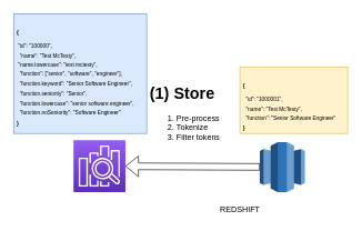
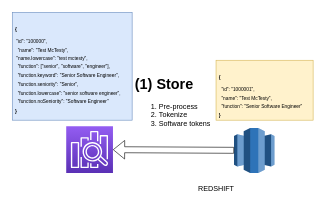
  <mxCell id="0" />
  <mxCell id="1" parent="0" />
  <mxCell id="2" value="" style="outlineConnect=0;fontColor=#232F3E;gradientColor=#945DF2;gradientDirection=north;fillColor=#5A30B5;strokeColor=#ffffff;dashed=0;verticalLabelPosition=bottom;verticalAlign=top;align=center;html=1;fontSize=12;fontStyle=0;aspect=fixed;shape=mxgraph.aws4.resourceIcon;resIcon=mxgraph.aws4.elasticsearch_service;" vertex="1" parent="1"><mxGeometry x="110" y="210" width="78" height="78" as="geometry" /></mxCell>
  <mxCell id="3" value="" style="outlineConnect=0;dashed=0;verticalLabelPosition=bottom;verticalAlign=top;align=center;html=1;shape=mxgraph.aws3.redshift;fillColor=#2E73B8;gradientColor=none;" vertex="1" parent="1"><mxGeometry x="390" y="213" width="67.5" height="75" as="geometry" /></mxCell>
  <mxCell id="4" value="" style="shape=flexArrow;endArrow=classic;html=1;" edge="1" parent="1" source="3" target="2"><mxGeometry width="50" height="50" relative="1" as="geometry"><mxPoint x="310" y="280" as="sourcePoint" /><mxPoint x="360" y="230" as="targetPoint" /></mxGeometry></mxCell>
- <mxCell id="5" value="&lt;h1&gt;(1) Store&lt;/h1&gt;&lt;p&gt;&lt;/p&gt;&lt;ol&gt;&lt;li&gt;Pre-process&lt;/li&gt;&lt;li&gt;Tokenize&lt;/li&gt;&lt;li&gt;Filter tokens&lt;/li&gt;&lt;/ol&gt;&lt;p&gt;&lt;/p&gt;" style="text;html=1;strokeColor=none;fillColor=none;spacing=5;spacingTop=-20;whiteSpace=wrap;overflow=hidden;rounded=0;" vertex="1" parent="1"><mxGeometry x="220" y="120" width="190" height="120" as="geometry" /></mxCell>
+ <mxCell id="5" value="&lt;h1&gt;(1) Store&lt;/h1&gt;&lt;p&gt;&lt;/p&gt;&lt;ol&gt;&lt;li&gt;Pre-process&lt;/li&gt;&lt;li&gt;Tokenize&lt;/li&gt;&lt;li&gt;Software tokens&lt;/li&gt;&lt;/ol&gt;&lt;p&gt;&lt;/p&gt;" style="text;html=1;strokeColor=none;fillColor=none;spacing=5;spacingTop=-20;whiteSpace=wrap;overflow=hidden;rounded=0;" vertex="1" parent="1"><mxGeometry x="220" y="120" width="190" height="120" as="geometry" /></mxCell>
  <mxCell id="6" value="&lt;h1 style=&quot;font-size: 8px&quot;&gt;&lt;font style=&quot;font-size: 8px&quot;&gt;&lt;br&gt;&lt;/font&gt;&lt;/h1&gt;&lt;h1 style=&quot;font-size: 8px&quot;&gt;&lt;font style=&quot;font-size: 8px&quot;&gt;&lt;br&gt;&lt;/font&gt;&lt;/h1&gt;&lt;h1 style=&quot;font-size: 8px&quot;&gt;&lt;font style=&quot;font-size: 8px&quot;&gt;{&lt;/font&gt;&lt;/h1&gt;&lt;div&gt;&lt;font style=&quot;font-size: 8px&quot;&gt;&amp;nbsp; &quot;id&quot;: &quot;1000001&quot;,&lt;/font&gt;&lt;/div&gt;&lt;div&gt;&lt;font style=&quot;font-size: 8px&quot;&gt;&amp;nbsp; &quot;name&quot;: &quot;Test McTesty&quot;,&lt;/font&gt;&lt;/div&gt;&lt;div&gt;&lt;font style=&quot;font-size: 8px&quot;&gt;&amp;nbsp; &quot;function&quot;: &quot;Senior Software Engineer&quot;&lt;/font&gt;&lt;/div&gt;&lt;h1 style=&quot;font-size: 8px&quot;&gt;&lt;font style=&quot;font-size: 8px&quot;&gt;}&lt;/font&gt;&lt;/h1&gt;" style="text;html=1;strokeColor=#d6b656;fillColor=#fff2cc;spacing=5;spacingTop=-20;whiteSpace=wrap;overflow=hidden;rounded=0;" vertex="1" parent="1"><mxGeometry x="360" y="100" width="162" height="100" as="geometry" /></mxCell>
  <mxCell id="7" value="REDSHIFT" style="text;html=1;align=center;verticalAlign=middle;resizable=0;points=[];autosize=1;" vertex="1" parent="1"><mxGeometry x="320" y="305" width="80" height="20" as="geometry" /></mxCell>
  <mxCell id="8" value="&lt;h1 style=&quot;font-size: 8px&quot;&gt;&lt;font style=&quot;font-size: 8px&quot;&gt;&lt;br&gt;&lt;/font&gt;&lt;/h1&gt;&lt;h1 style=&quot;font-size: 8px&quot;&gt;&lt;font style=&quot;font-size: 8px&quot;&gt;&lt;br&gt;&lt;/font&gt;&lt;/h1&gt;&lt;h1 style=&quot;font-size: 8px&quot;&gt;&lt;font style=&quot;font-size: 8px&quot;&gt;{&lt;/font&gt;&lt;/h1&gt;&lt;div&gt;&lt;font style=&quot;font-size: 8px&quot;&gt;&amp;nbsp;&quot;id&quot;: &quot;100000&quot;,&lt;/font&gt;&lt;/div&gt;&lt;div&gt;&lt;font style=&quot;font-size: 8px&quot;&gt;&amp;nbsp; &quot;name&quot;: &quot;Test McTesty&quot;,&lt;/font&gt;&lt;/div&gt;&lt;div&gt;&lt;font style=&quot;font-size: 8px&quot;&gt;&amp;nbsp;&quot;name.lowercase&quot;: &quot;test mctesty&quot;,&lt;/font&gt;&lt;/div&gt;&lt;div&gt;&lt;font style=&quot;font-size: 8px&quot;&gt;&amp;nbsp; &quot;function&quot;: [&quot;senior&quot;, &quot;software&quot;, &quot;engineer&quot;],&lt;/font&gt;&lt;/div&gt;&lt;div&gt;&lt;font style=&quot;font-size: 8px&quot;&gt;&amp;nbsp; &quot;function.keyword&quot;: &quot;Senior Software Engineer&quot;,&lt;/font&gt;&lt;/div&gt;&lt;div&gt;&lt;span style=&quot;font-size: 8px&quot;&gt;&amp;nbsp; &quot;function.seniority&quot;: &quot;Senior&quot;,&lt;/span&gt;&lt;/div&gt;&lt;div&gt;&lt;span style=&quot;font-size: 8px&quot;&gt;&amp;nbsp; &quot;function.lowercase&quot;: &quot;senior software engineer&quot;,&lt;/span&gt;&lt;/div&gt;&lt;div&gt;&lt;span style=&quot;font-size: 8px&quot;&gt;&amp;nbsp; &quot;function.noSeniority&quot;: &quot;Software Engineer&quot;&lt;/span&gt;&lt;/div&gt;&lt;h1 style=&quot;font-size: 8px&quot;&gt;&lt;font style=&quot;font-size: 8px&quot;&gt;}&lt;/font&gt;&lt;/h1&gt;" style="text;html=1;strokeColor=#6c8ebf;fillColor=#dae8fc;spacing=5;spacingTop=-20;whiteSpace=wrap;overflow=hidden;rounded=0;" vertex="1" parent="1"><mxGeometry x="20" y="20" width="200" height="180" as="geometry" /></mxCell>
